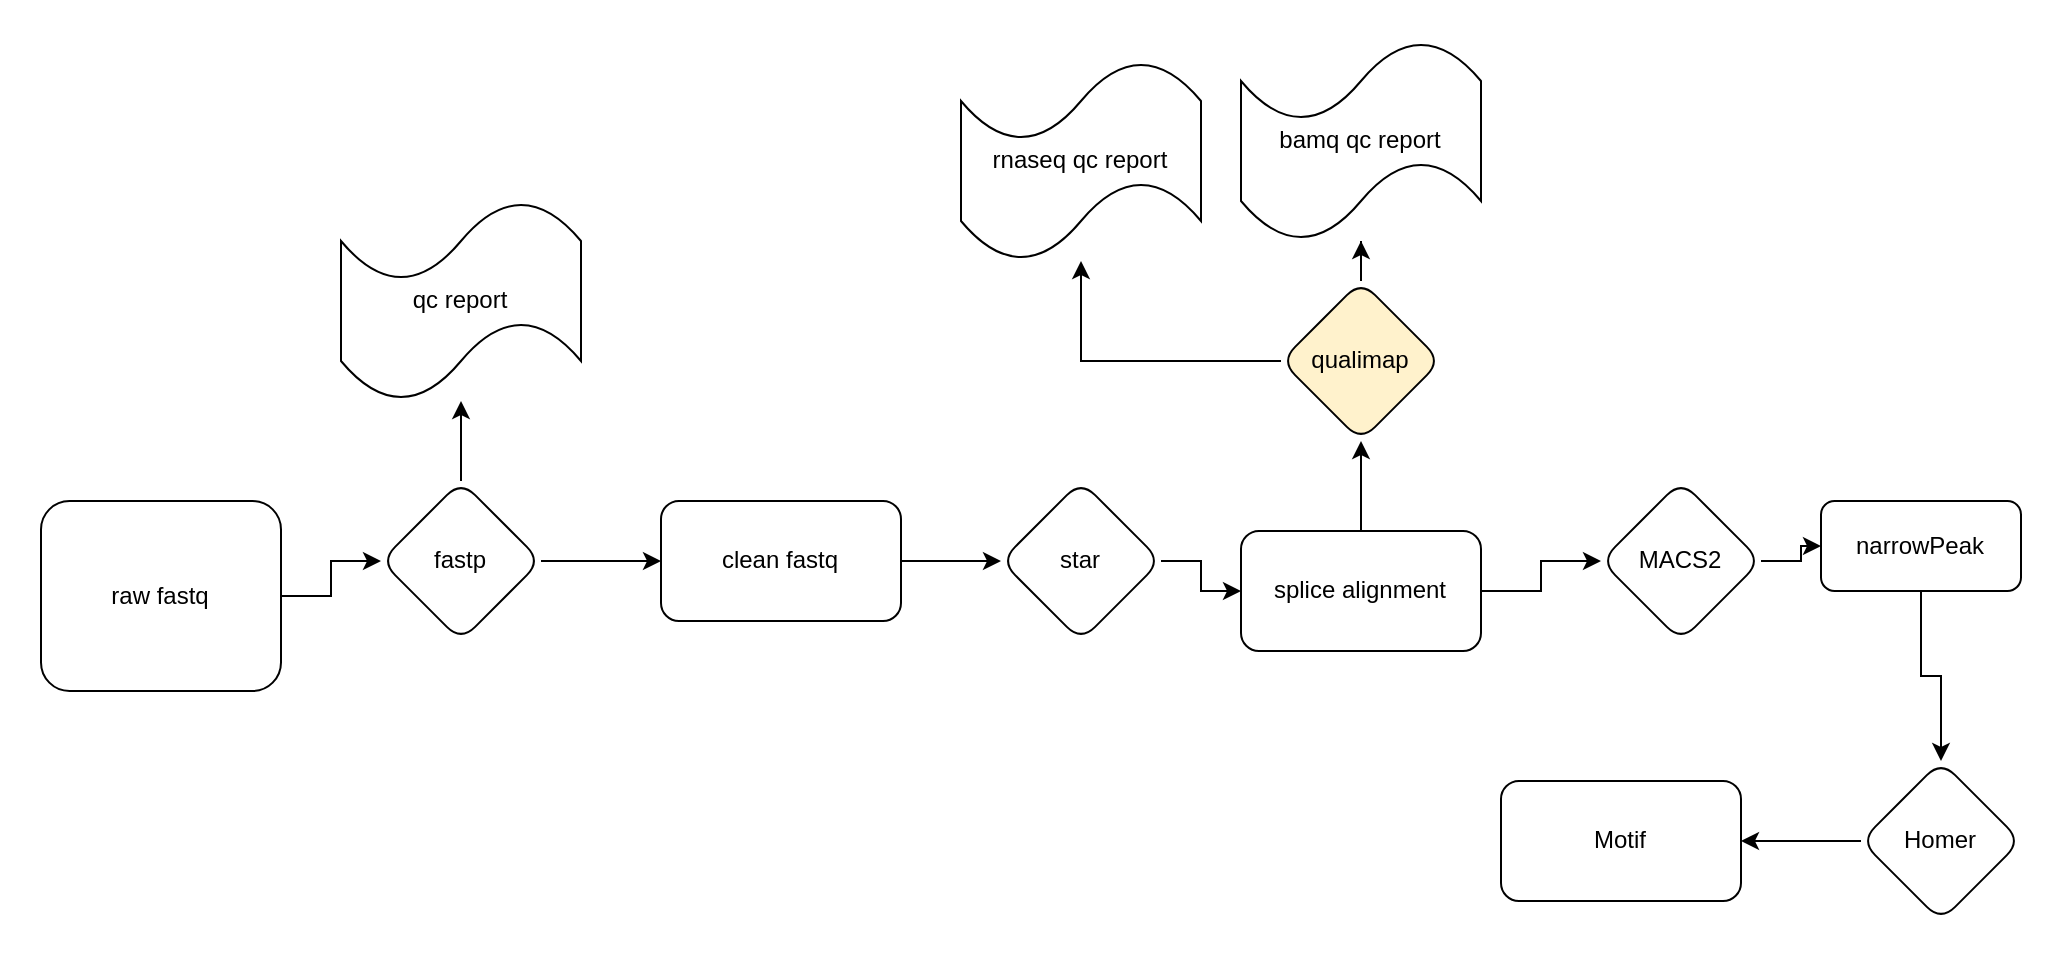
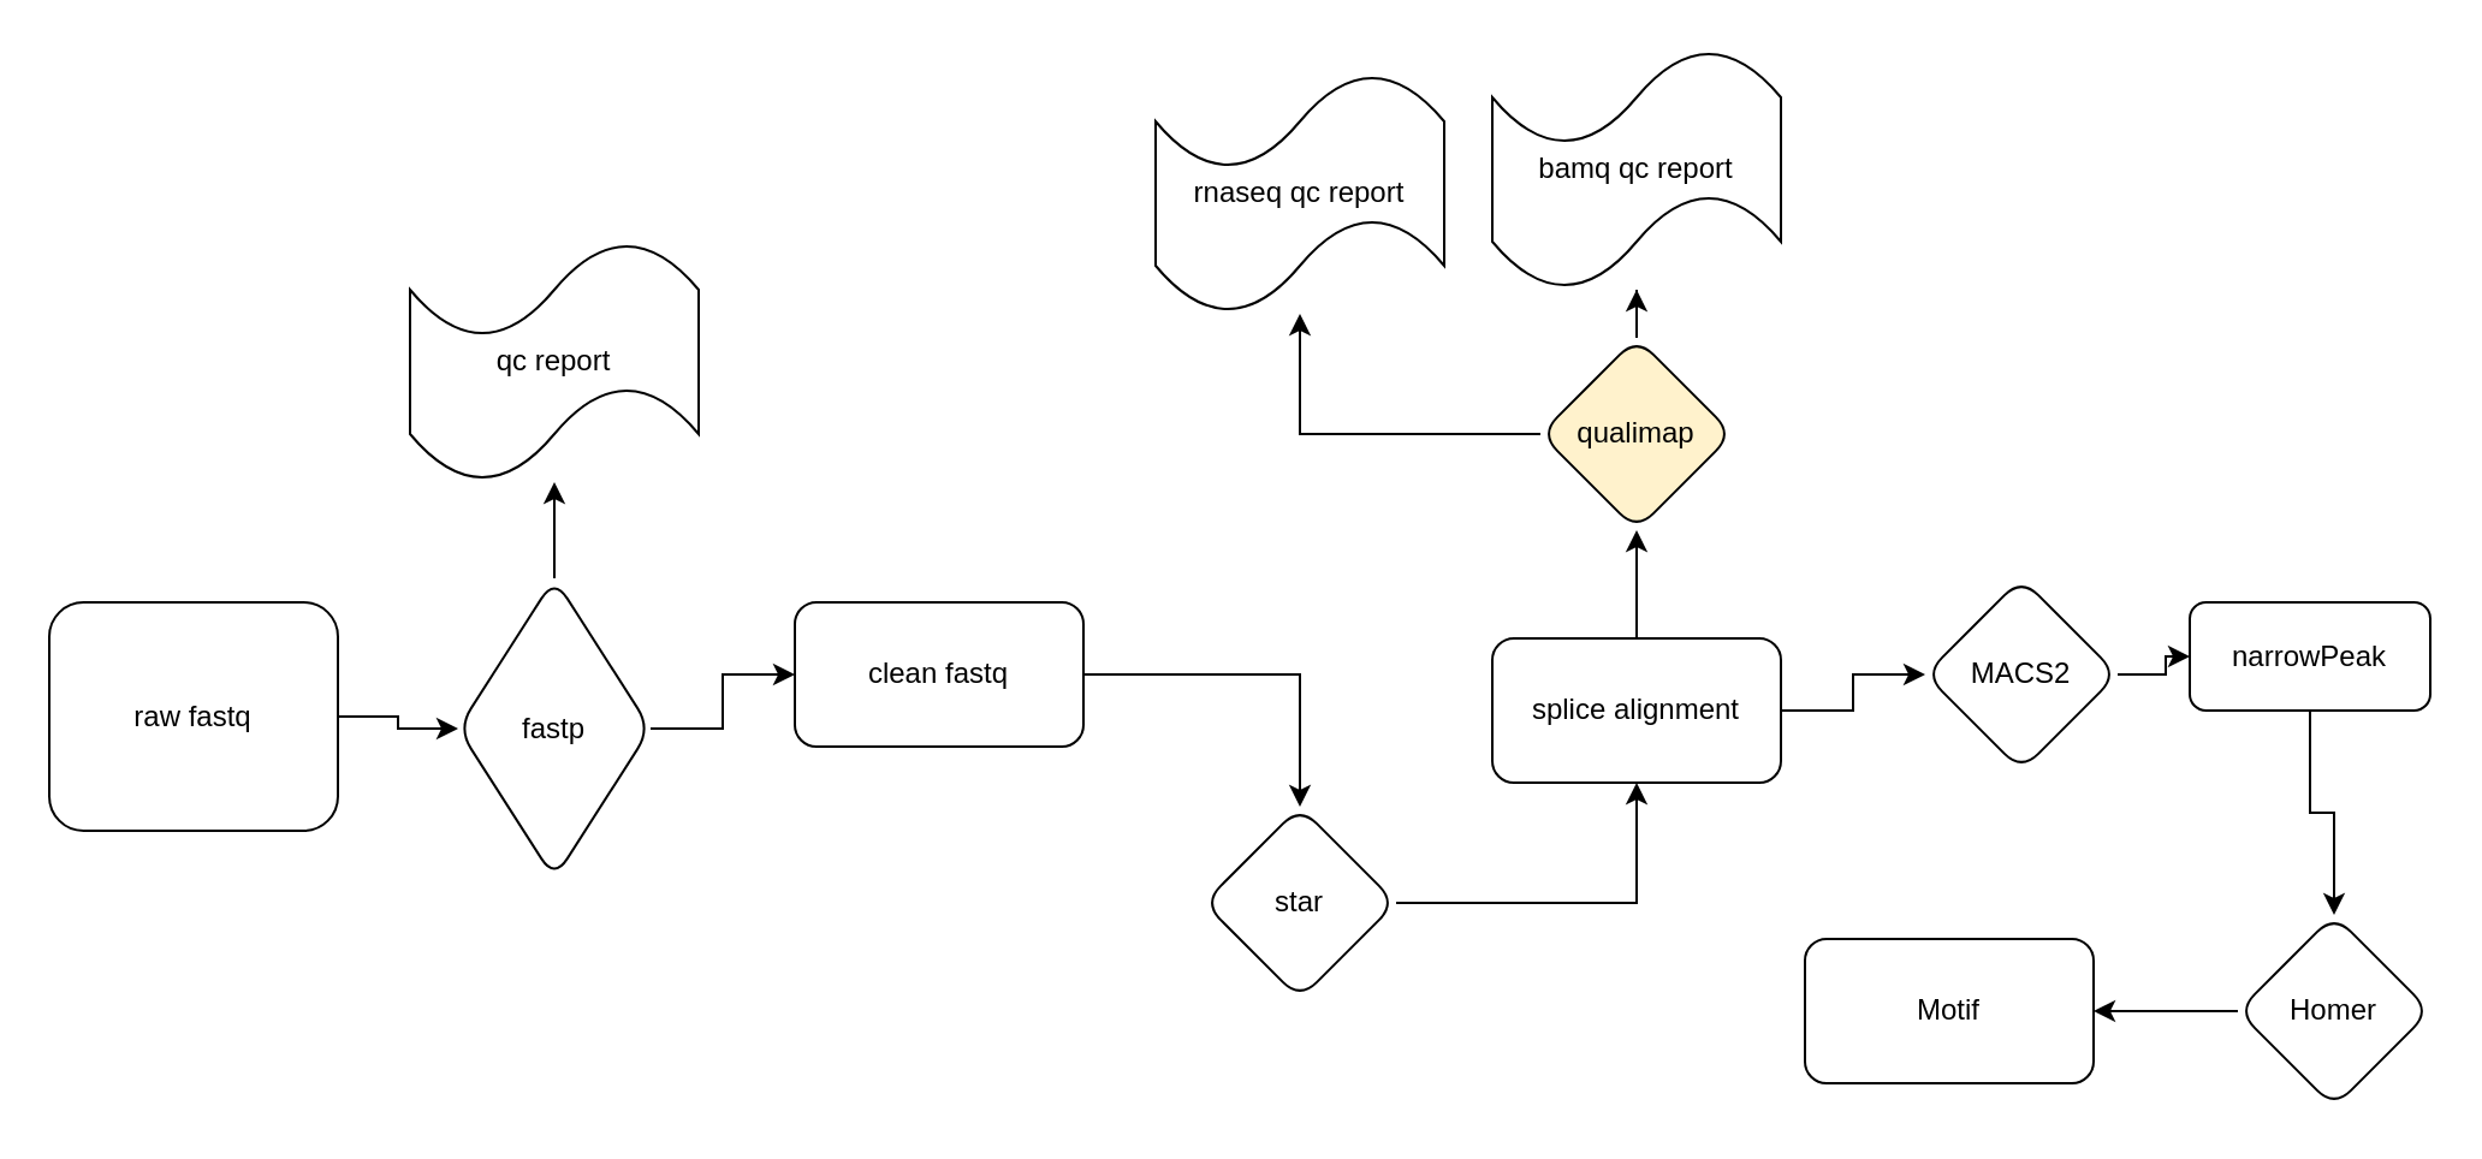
  <mxCell id="0" />
  <mxCell id="1" parent="0" />
  <mxCell id="2" value="" style="edgeStyle=orthogonalEdgeStyle;rounded=0;orthogonalLoop=1;jettySize=auto;html=1;" edge="1" parent="1" source="3" target="6"><mxGeometry relative="1" as="geometry" /></mxCell>
  <mxCell id="3" value="raw fastq" style="rounded=1;whiteSpace=wrap;html=1;" vertex="1" parent="1"><mxGeometry x="20" y="250" width="120" height="95" as="geometry" /></mxCell>
  <mxCell id="4" value="" style="edgeStyle=orthogonalEdgeStyle;rounded=0;orthogonalLoop=1;jettySize=auto;html=1;" edge="1" parent="1" source="6" target="8"><mxGeometry relative="1" as="geometry" /></mxCell>
  <mxCell id="5" value="" style="edgeStyle=orthogonalEdgeStyle;rounded=0;orthogonalLoop=1;jettySize=auto;html=1;" edge="1" parent="1" source="6" target="9"><mxGeometry relative="1" as="geometry" /></mxCell>
- <mxCell id="6" value="fastp" style="rhombus;whiteSpace=wrap;html=1;rounded=1;" vertex="1" parent="1"><mxGeometry x="190" y="240" width="80" height="80" as="geometry" /></mxCell>
+ <mxCell id="6" value="fastp" style="rhombus;whiteSpace=wrap;html=1;rounded=1;" vertex="1" parent="1"><mxGeometry x="190" y="240" width="80" height="125" as="geometry" /></mxCell>
  <mxCell id="7" value="" style="edgeStyle=orthogonalEdgeStyle;rounded=0;orthogonalLoop=1;jettySize=auto;html=1;" edge="1" parent="1" source="8" target="11"><mxGeometry relative="1" as="geometry" /></mxCell>
  <mxCell id="8" value="clean fastq" style="whiteSpace=wrap;html=1;rounded=1;" vertex="1" parent="1"><mxGeometry x="330" y="250" width="120" height="60" as="geometry" /></mxCell>
  <mxCell id="9" value="qc report" style="shape=tape;whiteSpace=wrap;html=1;rounded=1;" vertex="1" parent="1"><mxGeometry x="170" y="100" width="120" height="100" as="geometry" /></mxCell>
  <mxCell id="10" value="" style="edgeStyle=orthogonalEdgeStyle;rounded=0;orthogonalLoop=1;jettySize=auto;html=1;" edge="1" parent="1" source="11" target="14"><mxGeometry relative="1" as="geometry" /></mxCell>
- <mxCell id="11" value="star" style="rhombus;whiteSpace=wrap;html=1;rounded=1;" vertex="1" parent="1"><mxGeometry x="500" y="240" width="80" height="80" as="geometry" /></mxCell>
+ <mxCell id="11" value="star" style="rhombus;whiteSpace=wrap;html=1;rounded=1;" vertex="1" parent="1"><mxGeometry x="500" y="335" width="80" height="80" as="geometry" /></mxCell>
  <mxCell id="12" value="" style="edgeStyle=orthogonalEdgeStyle;rounded=0;orthogonalLoop=1;jettySize=auto;html=1;" edge="1" parent="1" source="14" target="17"><mxGeometry relative="1" as="geometry" /></mxCell>
  <mxCell id="13" value="" style="edgeStyle=orthogonalEdgeStyle;rounded=0;orthogonalLoop=1;jettySize=auto;html=1;" edge="1" parent="1" source="14" target="21"><mxGeometry relative="1" as="geometry" /></mxCell>
  <mxCell id="14" value="splice alignment" style="whiteSpace=wrap;html=1;rounded=1;" vertex="1" parent="1"><mxGeometry x="620" y="265" width="120" height="60" as="geometry" /></mxCell>
  <mxCell id="15" value="" style="edgeStyle=orthogonalEdgeStyle;rounded=0;orthogonalLoop=1;jettySize=auto;html=1;" edge="1" parent="1" source="17" target="18"><mxGeometry relative="1" as="geometry" /></mxCell>
  <mxCell id="16" value="" style="edgeStyle=orthogonalEdgeStyle;rounded=0;orthogonalLoop=1;jettySize=auto;html=1;" edge="1" parent="1" source="17" target="19"><mxGeometry relative="1" as="geometry" /></mxCell>
  <mxCell id="17" value="qualimap" style="rhombus;whiteSpace=wrap;html=1;rounded=1;fillColor=#fff2cc;" vertex="1" parent="1"><mxGeometry x="640" y="140" width="80" height="80" as="geometry" /></mxCell>
  <mxCell id="18" value="rnaseq qc report" style="shape=tape;whiteSpace=wrap;html=1;rounded=1;" vertex="1" parent="1"><mxGeometry x="480" y="30" width="120" height="100" as="geometry" /></mxCell>
  <mxCell id="19" value="bamq qc report" style="shape=tape;whiteSpace=wrap;html=1;rounded=1;" vertex="1" parent="1"><mxGeometry x="620" width="120" height="100" as="geometry" y="20" /></mxCell>
  <mxCell id="20" value="" style="edgeStyle=orthogonalEdgeStyle;rounded=0;orthogonalLoop=1;jettySize=auto;html=1;" edge="1" parent="1" source="21" target="23"><mxGeometry relative="1" as="geometry" /></mxCell>
  <mxCell id="21" value="MACS2" style="rhombus;whiteSpace=wrap;html=1;rounded=1;" vertex="1" parent="1"><mxGeometry x="800" y="240" width="80" height="80" as="geometry" /></mxCell>
  <mxCell id="22" value="" style="edgeStyle=orthogonalEdgeStyle;rounded=0;orthogonalLoop=1;jettySize=auto;html=1;" edge="1" parent="1" source="23" target="25"><mxGeometry relative="1" as="geometry" /></mxCell>
  <mxCell id="23" value="narrowPeak" style="whiteSpace=wrap;html=1;rounded=1;" vertex="1" parent="1"><mxGeometry x="910" y="250" width="100" height="45" as="geometry" /></mxCell>
  <mxCell id="24" value="" style="edgeStyle=orthogonalEdgeStyle;rounded=0;orthogonalLoop=1;jettySize=auto;html=1;" edge="1" parent="1" source="25" target="26"><mxGeometry relative="1" as="geometry" /></mxCell>
  <mxCell id="25" value="Homer" style="rhombus;whiteSpace=wrap;html=1;rounded=1;" vertex="1" parent="1"><mxGeometry x="930" y="380" width="80" height="80" as="geometry" /></mxCell>
  <mxCell id="26" value="Motif" style="whiteSpace=wrap;html=1;rounded=1;" vertex="1" parent="1"><mxGeometry x="750" y="390" width="120" height="60" as="geometry" /></mxCell>
